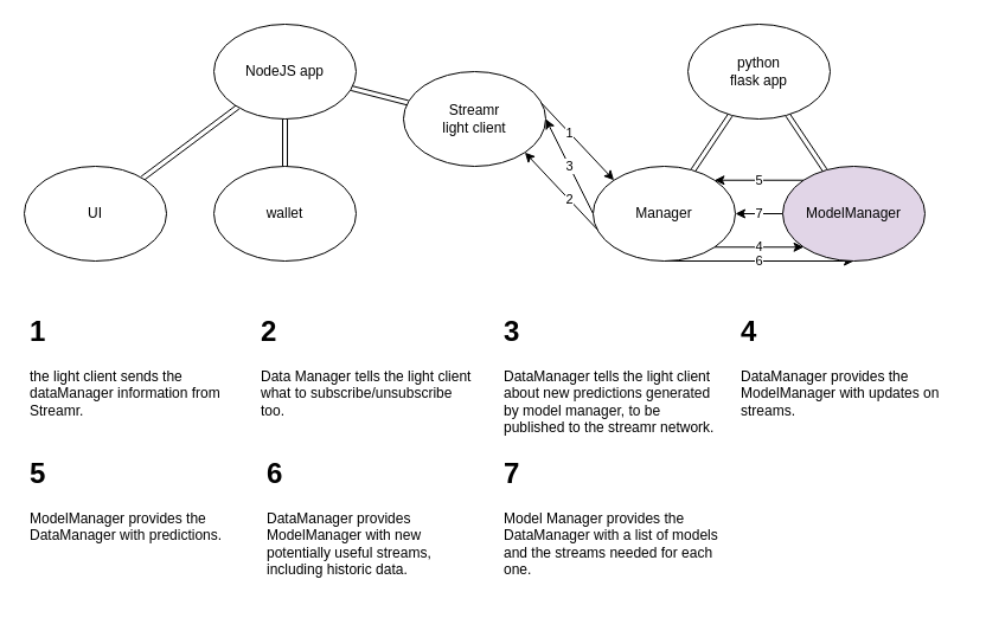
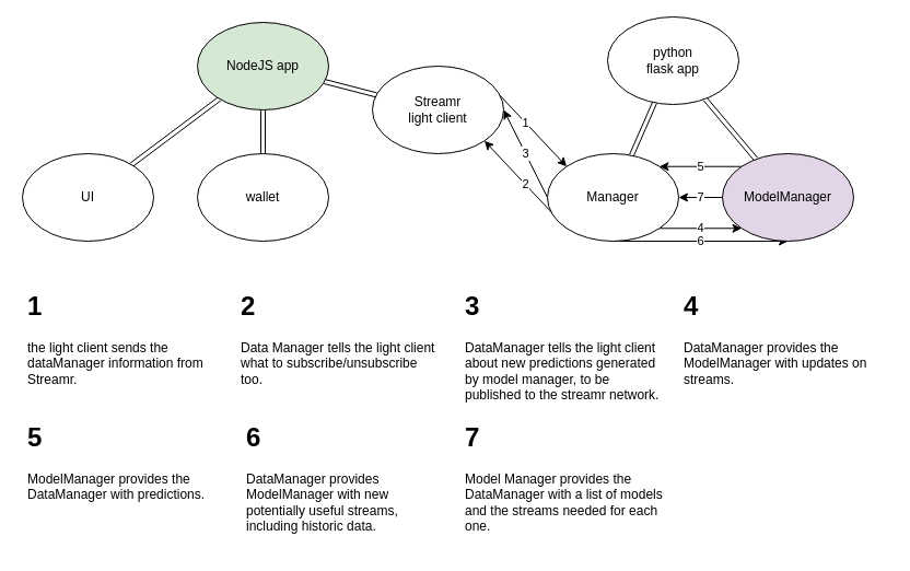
  <mxCell id="0" />
  <mxCell id="1" parent="0" />
  <mxCell id="2" style="edgeStyle=none;html=1;shape=link;" parent="1" source="4" target="16" edge="1"><mxGeometry relative="1" as="geometry"><mxPoint x="660" y="140" as="targetPoint" /></mxGeometry></mxCell>
  <mxCell id="3" style="edgeStyle=none;html=1;shape=link;" parent="1" source="4" target="19" edge="1"><mxGeometry relative="1" as="geometry" /></mxCell>
- <mxCell id="4" value="python &lt;br&gt;flask app" style="ellipse;whiteSpace=wrap;html=1;" parent="1" vertex="1"><mxGeometry x="580" y="20" width="120" height="80" as="geometry" /></mxCell>
+ <mxCell id="4" value="python &lt;br&gt;flask app" style="ellipse;whiteSpace=wrap;html=1;" parent="1" vertex="1"><mxGeometry x="555" y="15" width="120" height="80" as="geometry" /></mxCell>
  <mxCell id="5" style="edgeStyle=none;html=1;shape=link;" parent="1" source="6" target="20" edge="1"><mxGeometry relative="1" as="geometry" /></mxCell>
  <mxCell id="6" value="UI" style="ellipse;whiteSpace=wrap;html=1;" parent="1" vertex="1"><mxGeometry x="20" y="140" width="120" height="80" as="geometry" /></mxCell>
  <mxCell id="7" style="edgeStyle=none;shape=link;html=1;" parent="1" source="8" target="20" edge="1"><mxGeometry relative="1" as="geometry" /></mxCell>
  <mxCell id="8" value="wallet" style="ellipse;whiteSpace=wrap;html=1;" parent="1" vertex="1"><mxGeometry x="180" y="140" width="120" height="80" as="geometry" /></mxCell>
  <mxCell id="9" style="edgeStyle=none;html=1;shape=link;" parent="1" source="11" target="20" edge="1"><mxGeometry relative="1" as="geometry" /></mxCell>
  <mxCell id="10" value="1" style="edgeStyle=none;html=1;exitX=1;exitY=0;exitDx=0;exitDy=0;entryX=0;entryY=0;entryDx=0;entryDy=0;" parent="1" source="11" target="16" edge="1"><mxGeometry relative="1" as="geometry"><mxPoint x="440" y="100" as="targetPoint" /></mxGeometry></mxCell>
  <mxCell id="11" value="Streamr&lt;br&gt;light client" style="ellipse;whiteSpace=wrap;html=1;" parent="1" vertex="1"><mxGeometry x="340" y="60" width="120" height="80" as="geometry" /></mxCell>
  <mxCell id="12" value="2" style="edgeStyle=none;html=1;exitX=0;exitY=1;exitDx=0;exitDy=0;entryX=1;entryY=1;entryDx=0;entryDy=0;" parent="1" source="16" target="11" edge="1"><mxGeometry relative="1" as="geometry" /></mxCell>
  <mxCell id="13" value="4&lt;br&gt;" style="edgeStyle=none;html=1;exitX=1;exitY=1;exitDx=0;exitDy=0;entryX=0;entryY=1;entryDx=0;entryDy=0;" parent="1" source="16" target="19" edge="1"><mxGeometry relative="1" as="geometry" /></mxCell>
  <mxCell id="14" value="3&lt;br&gt;" style="edgeStyle=none;html=1;exitX=0;exitY=0.5;exitDx=0;exitDy=0;entryX=1;entryY=0.5;entryDx=0;entryDy=0;" parent="1" source="16" target="11" edge="1"><mxGeometry relative="1" as="geometry" /></mxCell>
  <mxCell id="15" value="6" style="edgeStyle=none;html=1;exitX=0.5;exitY=1;exitDx=0;exitDy=0;entryX=0.5;entryY=1;entryDx=0;entryDy=0;" parent="1" source="16" target="19" edge="1"><mxGeometry relative="1" as="geometry" /></mxCell>
  <mxCell id="16" value="Manager" style="ellipse;whiteSpace=wrap;html=1;" parent="1" vertex="1"><mxGeometry x="500" y="140" width="120" height="80" as="geometry" /></mxCell>
  <mxCell id="17" value="5" style="edgeStyle=none;html=1;exitX=0;exitY=0;exitDx=0;exitDy=0;entryX=1;entryY=0;entryDx=0;entryDy=0;" parent="1" source="19" target="16" edge="1"><mxGeometry relative="1" as="geometry" /></mxCell>
  <mxCell id="18" value="7" style="edgeStyle=none;html=1;exitX=0;exitY=0.5;exitDx=0;exitDy=0;entryX=1;entryY=0.5;entryDx=0;entryDy=0;" parent="1" source="19" target="16" edge="1"><mxGeometry relative="1" as="geometry" /></mxCell>
  <mxCell id="19" value="ModelManager" style="ellipse;whiteSpace=wrap;html=1;fillColor=#e1d5e7;" parent="1" vertex="1"><mxGeometry x="660" y="140" width="120" height="80" as="geometry" /></mxCell>
- <mxCell id="20" value="NodeJS app" style="ellipse;whiteSpace=wrap;html=1;" parent="1" vertex="1"><mxGeometry x="180" y="20" width="120" height="80" as="geometry" /></mxCell>
+ <mxCell id="20" value="NodeJS app" style="ellipse;whiteSpace=wrap;html=1;fillColor=#d5e8d4;" parent="1" vertex="1"><mxGeometry x="180" y="20" width="120" height="80" as="geometry" /></mxCell>
  <mxCell id="21" value="&lt;h1&gt;1&lt;/h1&gt;&lt;div&gt;the light client sends the dataManager information from Streamr.&lt;/div&gt;" style="text;html=1;strokeColor=none;fillColor=none;spacing=5;spacingTop=-20;whiteSpace=wrap;overflow=hidden;rounded=0;" parent="1" vertex="1"><mxGeometry x="20" y="260" width="190" height="120" as="geometry" /></mxCell>
  <mxCell id="22" value="&lt;h1&gt;2&lt;/h1&gt;&lt;div&gt;Data Manager tells the light client what to subscribe/unsubscribe too.&lt;/div&gt;" style="text;html=1;strokeColor=none;fillColor=none;spacing=5;spacingTop=-20;whiteSpace=wrap;overflow=hidden;rounded=0;" parent="1" vertex="1"><mxGeometry x="215" y="260" width="190" height="120" as="geometry" /></mxCell>
  <mxCell id="23" value="&lt;h1&gt;3&lt;/h1&gt;&lt;p&gt;DataManager tells the light client about new predictions generated by model manager, to be published to the streamr network.&lt;/p&gt;" style="text;html=1;strokeColor=none;fillColor=none;spacing=5;spacingTop=-20;whiteSpace=wrap;overflow=hidden;rounded=0;" parent="1" vertex="1"><mxGeometry x="420" y="260" width="190" height="120" as="geometry" /></mxCell>
  <mxCell id="24" value="&lt;h1&gt;4&lt;/h1&gt;&lt;div&gt;DataManager provides the ModelManager with updates on streams.&lt;/div&gt;" style="text;html=1;strokeColor=none;fillColor=none;spacing=5;spacingTop=-20;whiteSpace=wrap;overflow=hidden;rounded=0;" parent="1" vertex="1"><mxGeometry x="620" y="260" width="190" height="120" as="geometry" /></mxCell>
  <mxCell id="25" value="&lt;h1&gt;5&lt;/h1&gt;&lt;div&gt;ModelManager provides the DataManager with predictions.&lt;/div&gt;" style="text;html=1;strokeColor=none;fillColor=none;spacing=5;spacingTop=-20;whiteSpace=wrap;overflow=hidden;rounded=0;" parent="1" vertex="1"><mxGeometry x="20" y="380" width="190" height="120" as="geometry" /></mxCell>
  <mxCell id="26" value="&lt;h1&gt;6&lt;/h1&gt;&lt;div&gt;DataManager provides ModelManager with new potentially useful streams, including historic data.&lt;/div&gt;" style="text;html=1;strokeColor=none;fillColor=none;spacing=5;spacingTop=-20;whiteSpace=wrap;overflow=hidden;rounded=0;" parent="1" vertex="1"><mxGeometry x="220" y="380" width="190" height="120" as="geometry" /></mxCell>
  <mxCell id="27" value="&lt;h1&gt;7&lt;/h1&gt;&lt;div&gt;Model Manager provides the DataManager with a list of models and the streams needed for each one.&lt;/div&gt;" style="text;html=1;strokeColor=none;fillColor=none;spacing=5;spacingTop=-20;whiteSpace=wrap;overflow=hidden;rounded=0;" parent="1" vertex="1"><mxGeometry x="420" y="380" width="190" height="120" as="geometry" /></mxCell>
